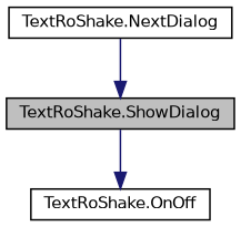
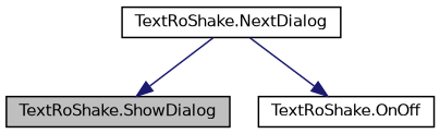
  digraph {
    rankdir=TB
    node [color=black fillcolor=white fontname=Helvetica fontsize=10 shape=record style=filled]
    edge [color=midnightblue fontname=Helvetica fontsize=10 labelfontname=Helvetica labelfontsize=10 style=solid]
    n1 [fillcolor=grey75 fontcolor=black height=0.2 label="TextRoShake.ShowDialog" width=0.4]
    n2 [height=0.2 label="TextRoShake.OnOff" width=0.4]
    n3 [height=0.2 label="TextRoShake.NextDialog" width=0.4]
-   n1 -> n2
+   n3 -> n2
    n3 -> n1
  }
